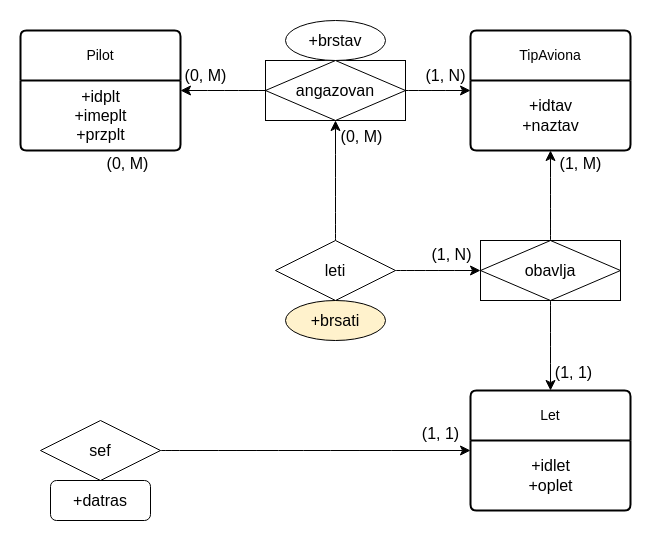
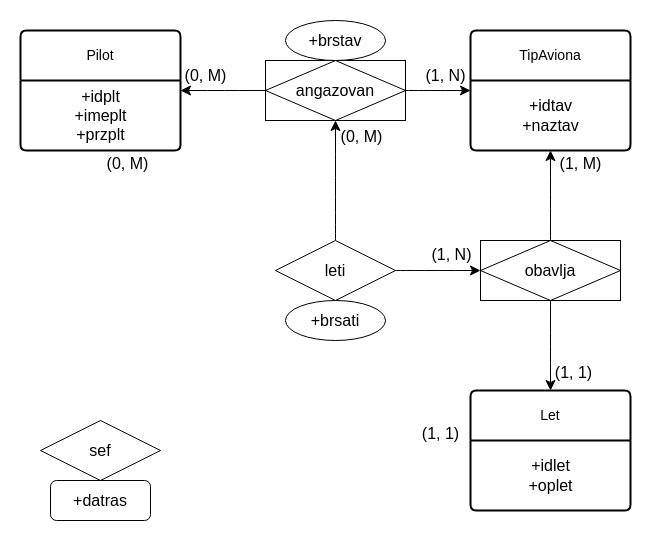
  <mxCell id="0" />
  <mxCell id="1" parent="0" />
  <mxCell id="2" value="Pilot" style="swimlane;childLayout=stackLayout;horizontal=1;startSize=50;horizontalStack=0;rounded=1;fontSize=14;fontStyle=0;strokeWidth=2;resizeParent=0;resizeLast=1;shadow=0;dashed=0;align=center;arcSize=4;whiteSpace=wrap;html=1;" vertex="1" parent="1"><mxGeometry x="20" y="30" width="160" height="120" as="geometry" /></mxCell>
  <mxCell id="3" value="&lt;div&gt;+idplt&lt;/div&gt;&lt;div&gt;+imeplt&lt;/div&gt;&lt;div&gt;+przplt&lt;br&gt;&lt;/div&gt;" style="text;html=1;align=center;verticalAlign=middle;resizable=0;points=[];autosize=1;strokeColor=none;fillColor=none;fontSize=16;" vertex="1" parent="2"><mxGeometry y="50" width="160" height="70" as="geometry" /></mxCell>
  <mxCell id="4" value="TipAviona" style="swimlane;childLayout=stackLayout;horizontal=1;startSize=50;horizontalStack=0;rounded=1;fontSize=14;fontStyle=0;strokeWidth=2;resizeParent=0;resizeLast=1;shadow=0;dashed=0;align=center;arcSize=4;whiteSpace=wrap;html=1;" vertex="1" parent="1"><mxGeometry x="470" y="30" width="160" height="120" as="geometry" /></mxCell>
  <mxCell id="5" value="&lt;div&gt;+idtav&lt;/div&gt;&lt;div&gt;+naztav&lt;br&gt;&lt;/div&gt;" style="text;html=1;align=center;verticalAlign=middle;resizable=0;points=[];autosize=1;strokeColor=none;fillColor=none;fontSize=16;" vertex="1" parent="4"><mxGeometry y="50" width="160" height="70" as="geometry" /></mxCell>
  <mxCell id="6" style="edgeStyle=none;curved=1;rounded=0;orthogonalLoop=1;jettySize=auto;html=1;exitX=0;exitY=0.5;exitDx=0;exitDy=0;fontSize=12;startSize=8;endSize=8;" edge="1" parent="1" target="2"><mxGeometry relative="1" as="geometry"><mxPoint x="270" y="90" as="sourcePoint" /></mxGeometry></mxCell>
  <mxCell id="7" style="edgeStyle=none;curved=1;rounded=0;orthogonalLoop=1;jettySize=auto;html=1;exitX=1;exitY=0.5;exitDx=0;exitDy=0;entryX=0;entryY=0.5;entryDx=0;entryDy=0;fontSize=12;startSize=8;endSize=8;" edge="1" parent="1" target="4"><mxGeometry relative="1" as="geometry"><mxPoint x="390" y="90" as="sourcePoint" /></mxGeometry></mxCell>
  <mxCell id="8" value="(0, M)" style="text;html=1;align=center;verticalAlign=middle;resizable=0;points=[];autosize=1;strokeColor=none;fillColor=none;fontSize=16;" vertex="1" parent="1"><mxGeometry x="170" y="60" width="70" height="30" as="geometry" /></mxCell>
  <mxCell id="9" value="(1, N)" style="text;html=1;align=center;verticalAlign=middle;resizable=0;points=[];autosize=1;strokeColor=none;fillColor=none;fontSize=16;" vertex="1" parent="1"><mxGeometry x="415" y="60" width="60" height="30" as="geometry" /></mxCell>
  <mxCell id="10" value="Let" style="swimlane;childLayout=stackLayout;horizontal=1;startSize=50;horizontalStack=0;rounded=1;fontSize=14;fontStyle=0;strokeWidth=2;resizeParent=0;resizeLast=1;shadow=0;dashed=0;align=center;arcSize=4;whiteSpace=wrap;html=1;" vertex="1" parent="1"><mxGeometry x="470" y="390" width="160" height="120" as="geometry" /></mxCell>
  <mxCell id="11" value="&lt;div&gt;+idlet&lt;/div&gt;&lt;div&gt;+oplet&lt;br&gt;&lt;/div&gt;" style="text;html=1;align=center;verticalAlign=middle;resizable=0;points=[];autosize=1;strokeColor=none;fillColor=none;fontSize=16;" vertex="1" parent="10"><mxGeometry y="50" width="160" height="70" as="geometry" /></mxCell>
  <mxCell id="12" style="edgeStyle=none;curved=1;rounded=0;orthogonalLoop=1;jettySize=auto;html=1;exitX=0.5;exitY=0;exitDx=0;exitDy=0;entryX=0.5;entryY=1;entryDx=0;entryDy=0;fontSize=12;startSize=8;endSize=8;" edge="1" parent="1" target="4"><mxGeometry relative="1" as="geometry"><mxPoint x="550" y="240" as="sourcePoint" /></mxGeometry></mxCell>
  <mxCell id="13" style="edgeStyle=none;curved=1;rounded=0;orthogonalLoop=1;jettySize=auto;html=1;exitX=0.5;exitY=1;exitDx=0;exitDy=0;entryX=0.5;entryY=0;entryDx=0;entryDy=0;fontSize=12;startSize=8;endSize=8;" edge="1" parent="1" target="10"><mxGeometry relative="1" as="geometry"><mxPoint x="550" y="300" as="sourcePoint" /></mxGeometry></mxCell>
  <mxCell id="14" value="(1, 1)" style="text;html=1;align=center;verticalAlign=middle;resizable=0;points=[];autosize=1;strokeColor=none;fillColor=none;fontSize=16;" vertex="1" parent="1"><mxGeometry x="543" y="357" width="60" height="30" as="geometry" /></mxCell>
  <mxCell id="15" value="(1, M)" style="text;html=1;align=center;verticalAlign=middle;resizable=0;points=[];autosize=1;strokeColor=none;fillColor=none;fontSize=16;" vertex="1" parent="1"><mxGeometry x="545" y="148" width="70" height="30" as="geometry" /></mxCell>
  <mxCell id="16" value="angazovan" style="shape=associativeEntity;whiteSpace=wrap;html=1;align=center;fontSize=16;" vertex="1" parent="1"><mxGeometry x="265" y="60" width="140" height="60" as="geometry" /></mxCell>
  <mxCell id="17" value="obavlja" style="shape=associativeEntity;whiteSpace=wrap;html=1;align=center;fontSize=16;" vertex="1" parent="1"><mxGeometry x="480" y="240" width="140" height="60" as="geometry" /></mxCell>
  <mxCell id="18" style="edgeStyle=none;curved=1;rounded=0;orthogonalLoop=1;jettySize=auto;html=1;exitX=0.5;exitY=0;exitDx=0;exitDy=0;entryX=0.5;entryY=1;entryDx=0;entryDy=0;fontSize=12;startSize=8;endSize=8;" edge="1" parent="1" source="20" target="16"><mxGeometry relative="1" as="geometry" /></mxCell>
  <mxCell id="19" style="edgeStyle=none;curved=1;rounded=0;orthogonalLoop=1;jettySize=auto;html=1;exitX=1;exitY=0.5;exitDx=0;exitDy=0;entryX=0;entryY=0.5;entryDx=0;entryDy=0;fontSize=12;startSize=8;endSize=8;" edge="1" parent="1" source="20" target="17"><mxGeometry relative="1" as="geometry" /></mxCell>
  <mxCell id="20" value="leti" style="shape=rhombus;perimeter=rhombusPerimeter;whiteSpace=wrap;html=1;align=center;fontSize=16;" vertex="1" parent="1"><mxGeometry x="275" y="240" width="120" height="60" as="geometry" /></mxCell>
  <mxCell id="21" value="(0, M)" style="text;html=1;align=center;verticalAlign=middle;resizable=0;points=[];autosize=1;strokeColor=none;fillColor=none;fontSize=16;" vertex="1" parent="1"><mxGeometry x="326" y="121" width="70" height="30" as="geometry" /></mxCell>
  <mxCell id="22" value="(1, N)" style="text;html=1;align=center;verticalAlign=middle;resizable=0;points=[];autosize=1;strokeColor=none;fillColor=none;fontSize=16;" vertex="1" parent="1"><mxGeometry x="421" y="239" width="60" height="30" as="geometry" /></mxCell>
- <mxCell id="23" style="edgeStyle=none;curved=1;rounded=0;orthogonalLoop=1;jettySize=auto;html=1;exitX=1;exitY=0.5;exitDx=0;exitDy=0;entryX=0;entryY=0.5;entryDx=0;entryDy=0;fontSize=12;startSize=8;endSize=8;" edge="1" parent="1" source="24" target="10"><mxGeometry relative="1" as="geometry" /></mxCell>
  <mxCell id="24" value="sef" style="shape=rhombus;perimeter=rhombusPerimeter;whiteSpace=wrap;html=1;align=center;fontSize=16;" vertex="1" parent="1"><mxGeometry x="40" y="420" width="120" height="60" as="geometry" /></mxCell>
  <mxCell id="25" value="(0, M)" style="text;html=1;align=center;verticalAlign=middle;resizable=0;points=[];autosize=1;strokeColor=none;fillColor=none;fontSize=16;" vertex="1" parent="1"><mxGeometry x="92" y="148" width="70" height="30" as="geometry" /></mxCell>
  <mxCell id="26" value="(1, 1)" style="text;html=1;align=center;verticalAlign=middle;resizable=0;points=[];autosize=1;strokeColor=none;fillColor=none;fontSize=16;" vertex="1" parent="1"><mxGeometry x="410" y="418" width="60" height="30" as="geometry" /></mxCell>
  <mxCell id="27" value="+brstav" style="ellipse;whiteSpace=wrap;html=1;align=center;fontSize=16;" vertex="1" parent="1"><mxGeometry x="285" y="20" width="100" height="40" as="geometry" /></mxCell>
  <mxCell id="28" value="+datras" style="whiteSpace=wrap;html=1;align=center;fontSize=16;rounded=1;" vertex="1" parent="1"><mxGeometry x="50" y="480" width="100" height="40" as="geometry" /></mxCell>
- <mxCell id="29" value="+brsati" style="ellipse;whiteSpace=wrap;html=1;align=center;fontSize=16;fillColor=#fff2cc;" vertex="1" parent="1"><mxGeometry x="285" y="300" width="100" height="40" as="geometry" /></mxCell>
+ <mxCell id="29" value="+brsati" style="ellipse;whiteSpace=wrap;html=1;align=center;fontSize=16;" vertex="1" parent="1"><mxGeometry x="285" y="300" width="100" height="40" as="geometry" /></mxCell>
